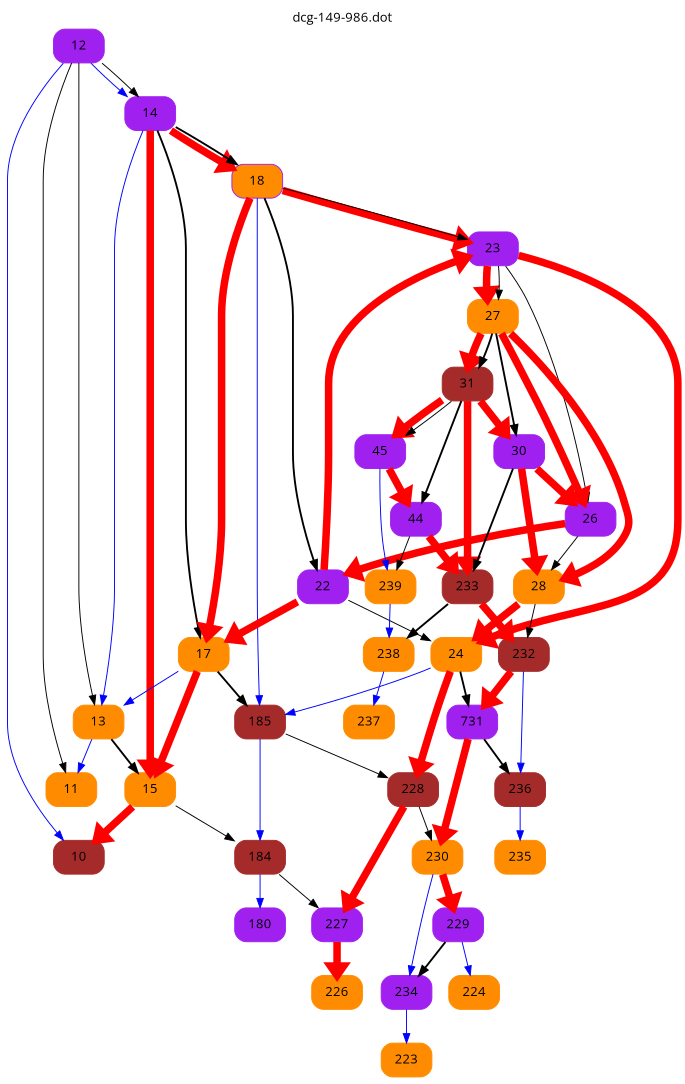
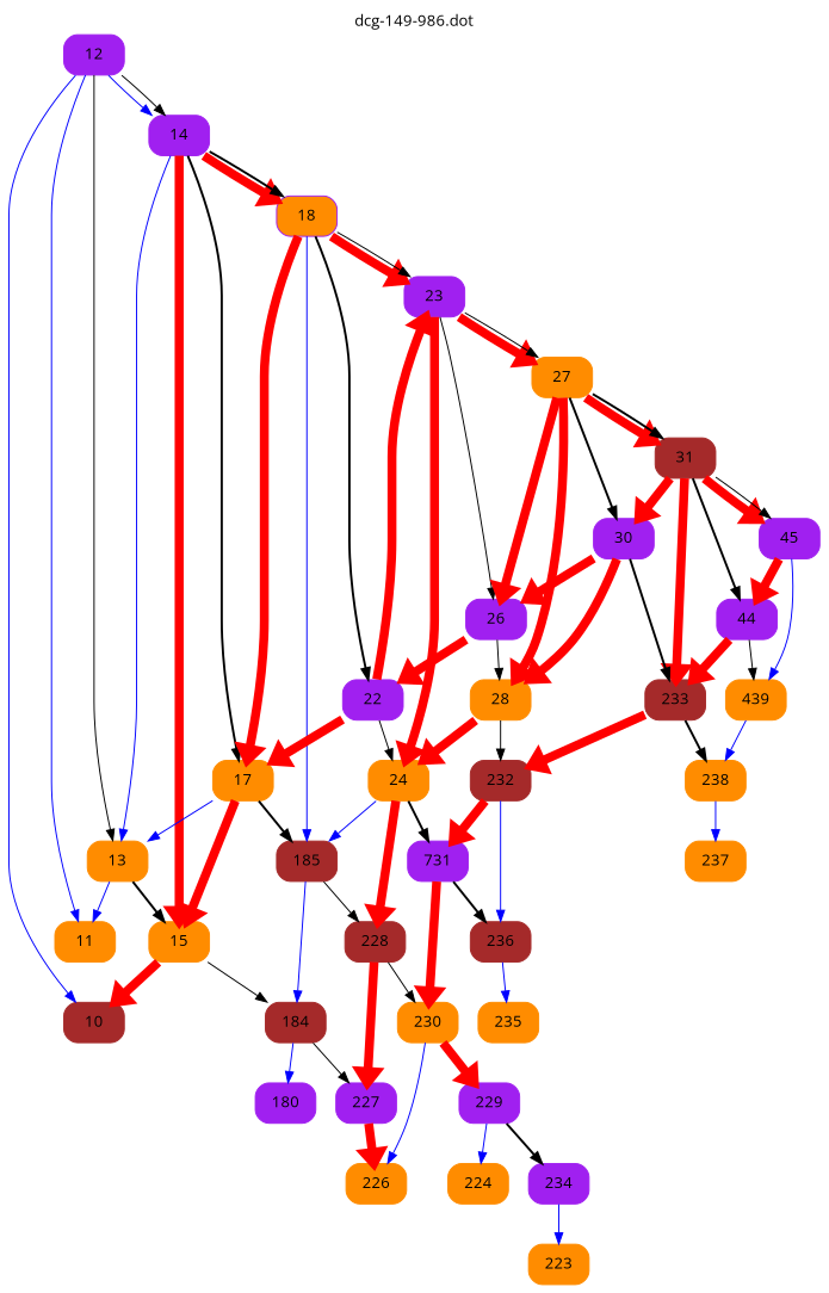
  digraph {
    fontname="Open Sans"
    label="dcg-149-986.dot"
    labelloc=t
    node [color=darkorange fontname="Open Sans" shape=box style="rounded,filled"]
    edge [color=red fontname="Open Sans" penwidth=8 style=bold]
    n1 [color=purple label=12]
    n2 [label=11]
    n3 [color=brown label=10]
    n4 [color=purple label=14]
    n5 [label=13]
    n6 [label=15]
    n7 [color=purple fillcolor=darkorange label=18]
    n8 [label=17]
    n9 [color=brown label=184]
    n10 [color=brown label=185]
    n11 [color=purple label=23]
    n12 [color=purple label=22]
    n13 [color=purple label=227]
    n14 [color=purple label=180]
    n15 [color=brown label=228]
    n16 [label=24]
    n17 [label=27]
    n18 [color=purple label=26]
    n19 [label=230]
    n20 [color=purple label=731]
    n21 [label=28]
    n22 [color=brown label=31]
    n23 [color=purple label=30]
    n24 [color=brown label=236]
    n25 [color=brown label=232]
    n26 [color=brown label=233]
    n27 [color=purple label=45]
    n28 [color=purple label=44]
    n29 [label=238]
-   n30 [label=239]
+   n30 [label=439]
    n31 [label=237]
    n32 [label=235]
    n33 [color=purple label=229]
    n34 [color=purple label=234]
    n35 [label=224]
    n36 [label=223]
    n37 [label=226]
-   n1 -> n2 [color=black penwidth=1 style=solid]
+   n1 -> n2 [color=blue penwidth=1 style=solid]
    n1 -> n3 [color=blue penwidth=1 style=solid]
    n1 -> n4 [color=blue penwidth=1]
    n1 -> n4 [style=solid color="" penwidth=""]
    n1 -> n5 [style=solid color="" penwidth=""]
    n4 -> n5 [color=blue penwidth=1]
    n4 -> n6
    n4 -> n7
    n4 -> n7 [color="" penwidth=""]
    n4 -> n8 [color="" penwidth=""]
    n5 -> n2 [color=blue penwidth=1 style=solid]
    n5 -> n6 [color="" penwidth=""]
    n6 -> n3
    n6 -> n9 [style=solid color="" penwidth=""]
    n7 -> n8
    n7 -> n10 [color=blue penwidth=1]
    n7 -> n11
    n7 -> n11 [style=solid color="" penwidth=""]
    n7 -> n12 [color="" penwidth=""]
    n8 -> n5 [color=blue penwidth=1]
    n8 -> n6 [style=solid]
    n8 -> n10 [color="" penwidth=""]
    n9 -> n13 [style=solid color="" penwidth=""]
    n9 -> n14 [color=blue penwidth=1 style=solid]
    n10 -> n9 [color=blue penwidth=1]
    n10 -> n15 [style=solid color="" penwidth=""]
    n11 -> n16
    n11 -> n17 [style=solid]
    n11 -> n17 [style=solid color="" penwidth=""]
    n11 -> n18 [style=solid color="" penwidth=""]
    n12 -> n8 [style=solid]
    n12 -> n11 [style=solid]
    n12 -> n16 [style=solid color="" penwidth=""]
    n13 -> n37 [style=solid]
    n15 -> n13
    n15 -> n19 [style=solid color="" penwidth=""]
    n16 -> n10 [color=blue penwidth=1 style=solid]
    n16 -> n15
    n16 -> n20 [color="" penwidth=""]
    n17 -> n18 [style=solid]
    n17 -> n21
    n17 -> n22
    n17 -> n22 [color="" penwidth=""]
    n17 -> n23 [color="" penwidth=""]
    n18 -> n12
    n18 -> n21 [style=solid color="" penwidth=""]
    n19 -> n33
-   n19 -> n34 [color=blue penwidth=1]
+   n19 -> n37 [color=blue penwidth=1]
    n20 -> n19 [style=solid]
    n20 -> n24 [color="" penwidth=""]
    n21 -> n16
    n21 -> n25 [style=solid color="" penwidth=""]
    n22 -> n23
    n22 -> n26
    n22 -> n27 [style=solid]
    n22 -> n27 [style=solid color="" penwidth=""]
    n22 -> n28 [color="" penwidth=""]
    n23 -> n18
    n23 -> n21 [style=solid]
    n23 -> n26 [color="" penwidth=""]
    n24 -> n32 [color=blue penwidth=1 style=solid]
    n25 -> n20 [style=solid]
    n25 -> n24 [color=blue penwidth=1 style=solid]
    n26 -> n25
    n26 -> n29 [color="" penwidth=""]
    n27 -> n28
    n27 -> n30 [color=blue penwidth=1]
    n28 -> n26
    n28 -> n30 [style=solid color="" penwidth=""]
    n29 -> n31 [color=blue penwidth=1 style=solid]
    n30 -> n29 [color=blue penwidth=1 style=solid]
    n33 -> n34 [color="" penwidth=""]
    n33 -> n35 [color=blue penwidth=1 style=solid]
    n34 -> n36 [color=blue penwidth=1 style=solid]
  }
